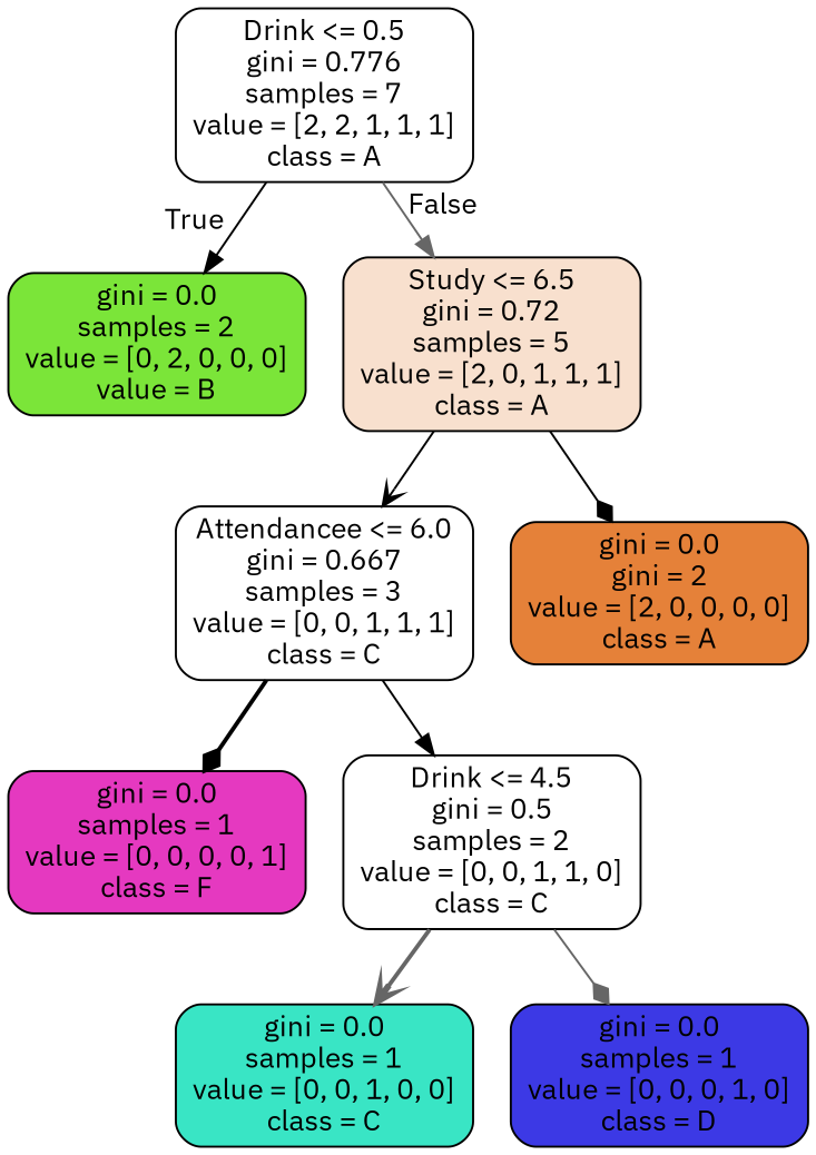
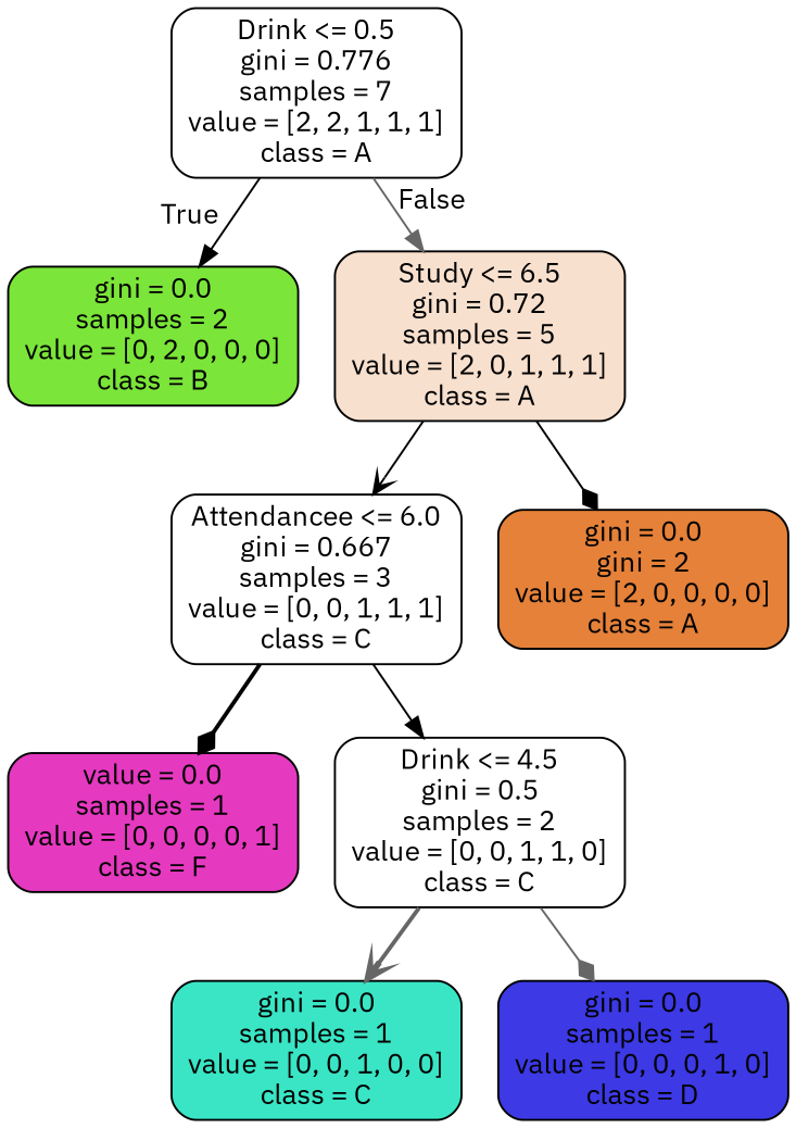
  digraph {
    fontname="IBM Plex Sans"
    node [color=black fillcolor="#ffffff" fontname="IBM Plex Sans" shape=box style="filled, rounded"]
    edge [arrowhead=normal color=black fontname="IBM Plex Sans" style=solid]
    n1 [label="Drink <= 0.5\ngini = 0.776\nsamples = 7\nvalue = [2, 2, 1, 1, 1]\nclass = A"]
-   n2 [fillcolor="#7be539" label="gini = 0.0\nsamples = 2\nvalue = [0, 2, 0, 0, 0]\nvalue = B"]
+   n2 [fillcolor="#7be539" label="gini = 0.0\nsamples = 2\nvalue = [0, 2, 0, 0, 0]\nclass = B"]
    n3 [fillcolor="#f8e0ce" label="Study <= 6.5\ngini = 0.72\nsamples = 5\nvalue = [2, 0, 1, 1, 1]\nclass = A"]
    n4 [label="Attendancee <= 6.0\ngini = 0.667\nsamples = 3\nvalue = [0, 0, 1, 1, 1]\nclass = C"]
    n5 [fillcolor="#e58139" label="gini = 0.0\ngini = 2\nvalue = [2, 0, 0, 0, 0]\nclass = A"]
-   n6 [fillcolor="#e539c0" label="gini = 0.0\nsamples = 1\nvalue = [0, 0, 0, 0, 1]\nclass = F"]
+   n6 [fillcolor="#e539c0" label="value = 0.0\nsamples = 1\nvalue = [0, 0, 0, 0, 1]\nclass = F"]
    n7 [label="Drink <= 4.5\ngini = 0.5\nsamples = 2\nvalue = [0, 0, 1, 1, 0]\nclass = C"]
    n8 [fillcolor="#39e5c5" label="gini = 0.0\nsamples = 1\nvalue = [0, 0, 1, 0, 0]\nclass = C"]
    n9 [fillcolor="#3c39e5" label="gini = 0.0\nsamples = 1\nvalue = [0, 0, 0, 1, 0]\nclass = D"]
    n1 -> n2 [headlabel=True labelangle=45 labeldistance=2.5]
    n1 -> n3 [color=gray40 headlabel=False labelangle=-45 labeldistance=2.5]
    n3 -> n4 [arrowhead=vee]
    n3 -> n5 [arrowhead=diamond]
    n4 -> n6 [arrowhead=diamond style=bold]
    n4 -> n7
    n7 -> n8 [arrowhead=vee color=gray40 style=bold]
    n7 -> n9 [arrowhead=diamond color=gray40]
  }
